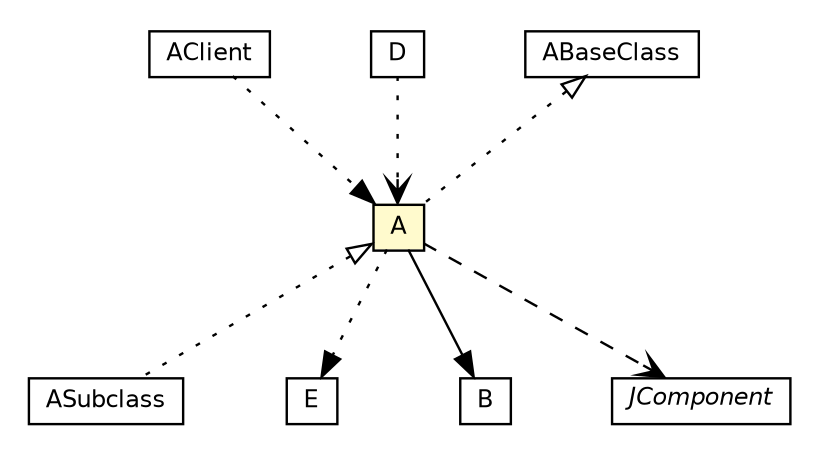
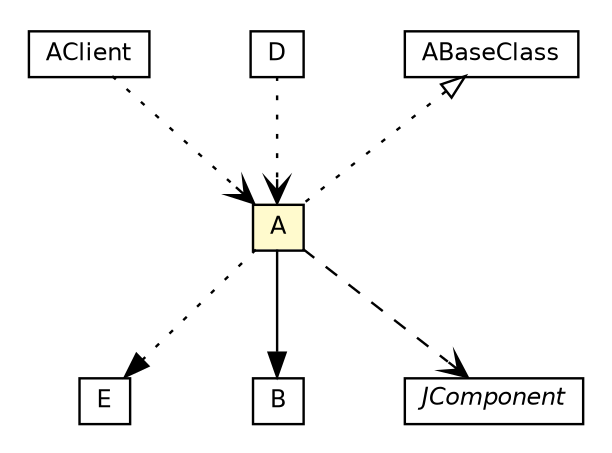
  digraph {
    nodesep=0.25
    ranksep=0.5
    node [fontcolor=black fontname=Helvetica fontsize=10.0 shape=plaintext]
    edge [arrowhead=open color=black fontcolor=black fontname=Helvetica fontsize=10.0 headport=p labelfontname=Helvetica labelfontsize=10 style=dotted tailport=p]
    n1 [label=<<table title="gr.spinellis.context.classes.AClient" border="0" cellborder="1" cellspacing="0" cellpadding="2" port="p"><tr><td><table border="0" cellspacing="0" cellpadding="1"><tr><td align="center" balign="center"> AClient </td></tr></table></td></tr></table>>]
    n2 [label=<<table title="gr.spinellis.context.classes.A" border="0" cellborder="1" cellspacing="0" cellpadding="2" port="p" bgcolor="lemonchiffon"><tr><td><table border="0" cellspacing="0" cellpadding="1"><tr><td align="center" balign="center"> A </td></tr></table></td></tr></table>>]
-   n3 [label=<<table title="gr.spinellis.context.classes.ASubclass" border="0" cellborder="1" cellspacing="0" cellpadding="2" port="p"><tr><td><table border="0" cellspacing="0" cellpadding="1"><tr><td align="center" balign="center"> ASubclass </td></tr></table></td></tr></table>>]
    n4 [label=<<table title="gr.spinellis.context.classes.E" border="0" cellborder="1" cellspacing="0" cellpadding="2" port="p"><tr><td><table border="0" cellspacing="0" cellpadding="1"><tr><td align="center" balign="center"> E </td></tr></table></td></tr></table>>]
    n5 [label=<<table title="gr.spinellis.context.classes.B" border="0" cellborder="1" cellspacing="0" cellpadding="2" port="p"><tr><td><table border="0" cellspacing="0" cellpadding="1"><tr><td align="center" balign="center"> B </td></tr></table></td></tr></table>>]
    n6 [label=<<table title="javax.swing.JComponent" border="0" cellborder="1" cellspacing="0" cellpadding="2" port="p" href="http://docs.oracle.com/javase/7/docs/api/javax/swing/JComponent.html" target="_parent"><tr><td><table border="0" cellspacing="0" cellpadding="1"><tr><td align="center" balign="center"><i> JComponent </i></td></tr></table></td></tr></table>>]
    n7 [label=<<table title="gr.spinellis.context.classes.D" border="0" cellborder="1" cellspacing="0" cellpadding="2" port="p"><tr><td><table border="0" cellspacing="0" cellpadding="1"><tr><td align="center" balign="center"> D </td></tr></table></td></tr></table>>]
    n8 [label=<<table title="gr.spinellis.context.classes.ABaseClass" border="0" cellborder="1" cellspacing="0" cellpadding="2" port="p"><tr><td><table border="0" cellspacing="0" cellpadding="1"><tr><td align="center" balign="center"> ABaseClass </td></tr></table></td></tr></table>>]
-   n1 -> n2 [arrowhead=normal]
-   n2 -> n3 [arrowtail=empty dir=back fontsize=10 arrowhead="" color="" fontcolor=""]
+   n1 -> n2
    n2 -> n4 [arrowhead=normal]
    n2 -> n5 [arrowhead=normal style=solid]
    n2 -> n6 [style=dashed]
    n7 -> n2
    n8 -> n2 [arrowtail=empty dir=back fontsize=10 arrowhead="" color="" fontcolor=""]
  }
